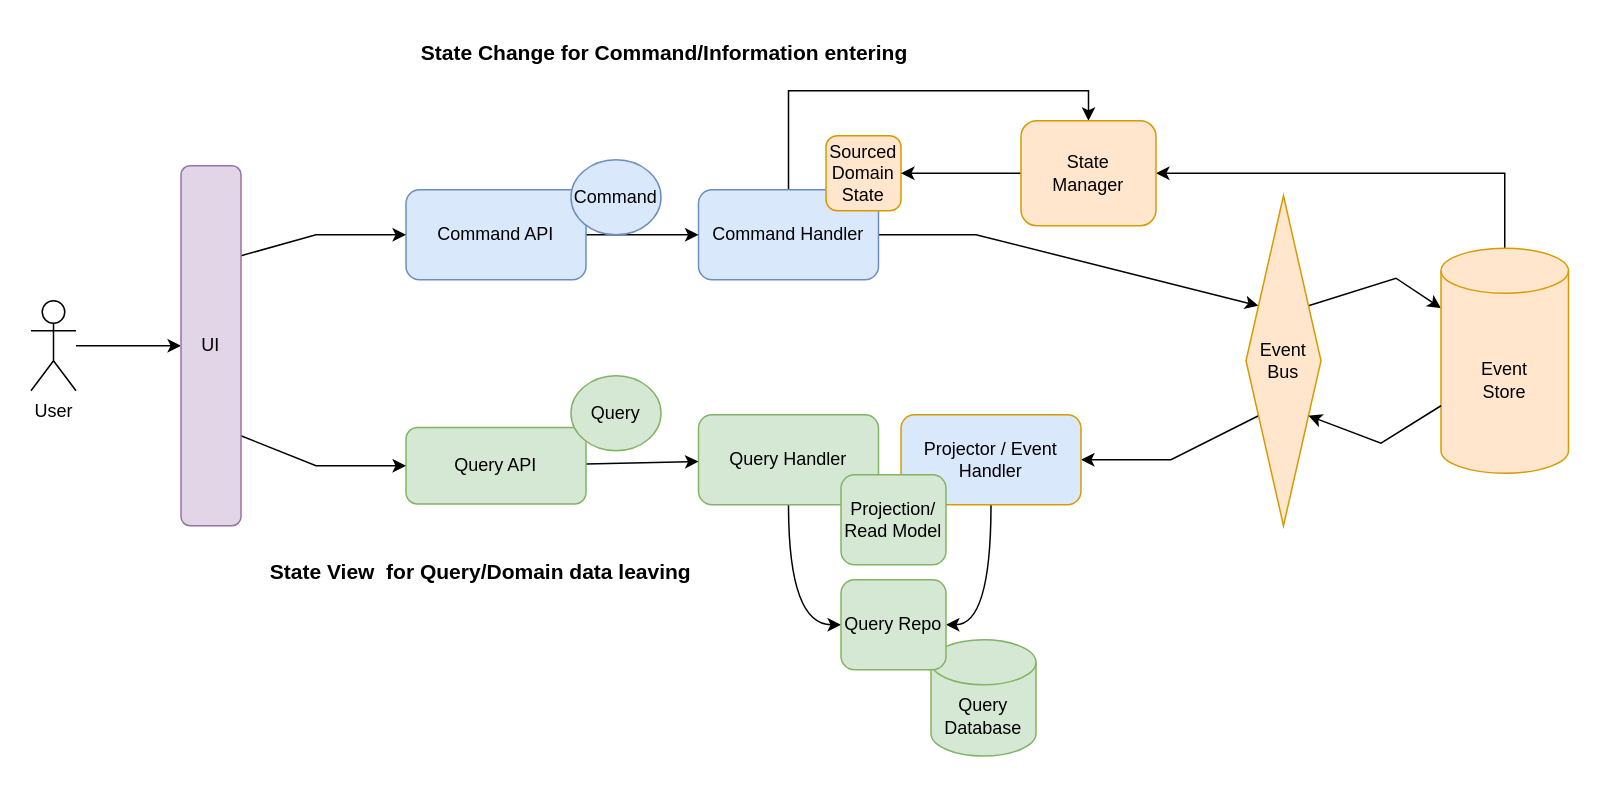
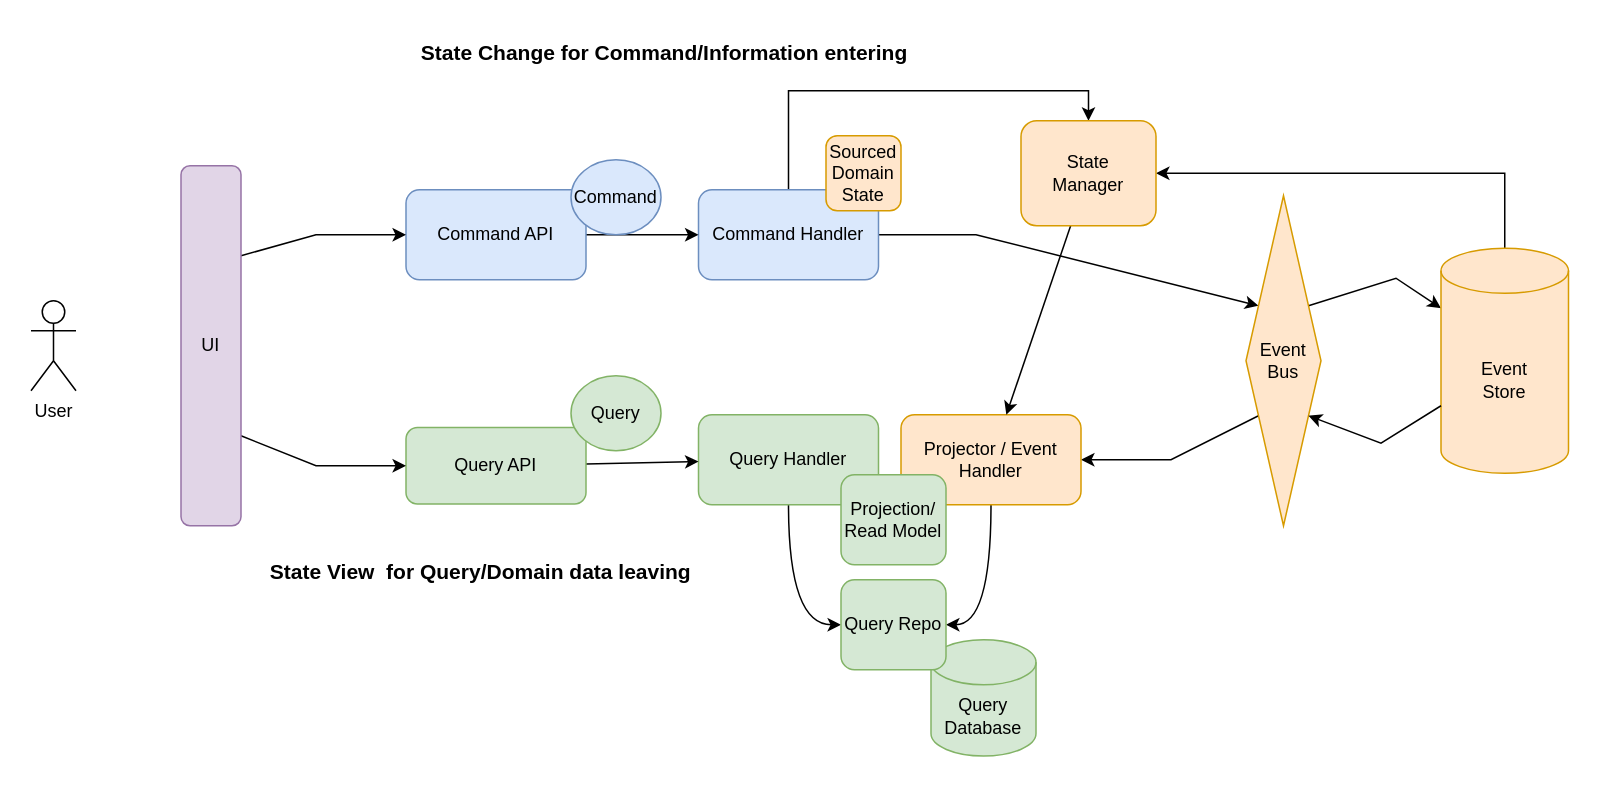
  <mxCell id="0" />
  <mxCell id="1" parent="0" />
  <mxCell id="2" style="rounded=0;orthogonalLoop=1;jettySize=auto;html=1;entryX=1;entryY=0.25;entryDx=0;entryDy=0;exitX=0;exitY=0;exitDx=0;exitDy=40;exitPerimeter=0;startArrow=classic;startFill=1;endArrow=none;endFill=0;" edge="1" parent="1" source="5" target="22"><mxGeometry relative="1" as="geometry"><Array as="points"><mxPoint x="930" y="185" /></Array></mxGeometry></mxCell>
  <mxCell id="3" style="rounded=0;orthogonalLoop=1;jettySize=auto;html=1;entryX=1;entryY=0.5;entryDx=0;entryDy=0;exitX=0;exitY=0.75;exitDx=0;exitDy=0;" edge="1" parent="1" source="22" target="15"><mxGeometry relative="1" as="geometry"><Array as="points"><mxPoint x="780" y="306" /></Array></mxGeometry></mxCell>
  <mxCell id="4" style="edgeStyle=orthogonalEdgeStyle;rounded=0;orthogonalLoop=1;jettySize=auto;html=1;entryX=1;entryY=0.5;entryDx=0;entryDy=0;exitX=0.5;exitY=0;exitDx=0;exitDy=0;exitPerimeter=0;" edge="1" parent="1" source="5" target="24"><mxGeometry relative="1" as="geometry" /></mxCell>
  <mxCell id="5" value="&lt;div&gt;Event&lt;/div&gt;&lt;div&gt;Store&lt;/div&gt;" style="shape=cylinder3;whiteSpace=wrap;html=1;boundedLbl=1;backgroundOutline=1;size=15;fillColor=#ffe6cc;strokeColor=#d79b00;" vertex="1" parent="1"><mxGeometry x="960" y="165" width="85" height="150" as="geometry" /></mxCell>
  <mxCell id="6" style="rounded=0;orthogonalLoop=1;jettySize=auto;html=1;entryX=0;entryY=0.25;entryDx=0;entryDy=0;" edge="1" parent="1" source="8" target="22"><mxGeometry relative="1" as="geometry"><Array as="points"><mxPoint x="650" y="156" /></Array></mxGeometry></mxCell>
  <mxCell id="7" style="edgeStyle=orthogonalEdgeStyle;rounded=0;orthogonalLoop=1;jettySize=auto;html=1;entryX=0.5;entryY=0;entryDx=0;entryDy=0;exitX=0.5;exitY=0;exitDx=0;exitDy=0;" edge="1" parent="1" source="8" target="24"><mxGeometry relative="1" as="geometry" /></mxCell>
  <mxCell id="8" value="Command Handler" style="rounded=1;whiteSpace=wrap;html=1;fillColor=#dae8fc;strokeColor=#6c8ebf;" vertex="1" parent="1"><mxGeometry x="465" y="126.03" width="120" height="60" as="geometry" /></mxCell>
- <mxCell id="9" style="edgeStyle=orthogonalEdgeStyle;rounded=0;orthogonalLoop=1;jettySize=auto;html=1;entryX=0;entryY=0.5;entryDx=0;entryDy=0;" edge="1" parent="1" source="10" target="27"><mxGeometry relative="1" as="geometry" /></mxCell>
  <mxCell id="10" value="User" style="shape=umlActor;verticalLabelPosition=bottom;verticalAlign=top;html=1;outlineConnect=0;" vertex="1" parent="1"><mxGeometry x="20" y="200" width="30" height="60" as="geometry" /></mxCell>
  <mxCell id="11" value="Sourced Domain State" style="rounded=1;whiteSpace=wrap;html=1;fillColor=#ffe6cc;strokeColor=#d79b00;direction=south;" vertex="1" parent="1"><mxGeometry x="550" y="90" width="50" height="50" as="geometry" /></mxCell>
  <mxCell id="12" style="edgeStyle=orthogonalEdgeStyle;rounded=0;orthogonalLoop=1;jettySize=auto;html=1;entryX=0;entryY=0.5;entryDx=0;entryDy=0;curved=1;" edge="1" parent="1" source="13" target="29"><mxGeometry relative="1" as="geometry" /></mxCell>
  <mxCell id="13" value="Query Handler" style="rounded=1;whiteSpace=wrap;html=1;fillColor=#d5e8d4;strokeColor=#82b366;" vertex="1" parent="1"><mxGeometry x="465" y="276.03" width="120" height="60" as="geometry" /></mxCell>
  <mxCell id="14" style="edgeStyle=orthogonalEdgeStyle;rounded=0;orthogonalLoop=1;jettySize=auto;html=1;entryX=1;entryY=0.5;entryDx=0;entryDy=0;curved=1;entryPerimeter=0;" edge="1" parent="1" source="15" target="29"><mxGeometry relative="1" as="geometry" /></mxCell>
- <mxCell id="15" value="Projector / Event Handler" style="rounded=1;whiteSpace=wrap;html=1;fillColor=#dae8fc;strokeColor=#d79b00;" vertex="1" parent="1"><mxGeometry x="600" y="276.03" width="120" height="60" as="geometry" /></mxCell>
+ <mxCell id="15" value="Projector / Event Handler" style="rounded=1;whiteSpace=wrap;html=1;fillColor=#ffe6cc;strokeColor=#d79b00;" vertex="1" parent="1"><mxGeometry x="600" y="276.03" width="120" height="60" as="geometry" /></mxCell>
  <mxCell id="16" value="&lt;div&gt;Projection/&lt;/div&gt;Read Model" style="rounded=1;whiteSpace=wrap;html=1;fillColor=#d5e8d4;strokeColor=#82b366;" vertex="1" parent="1"><mxGeometry x="560" y="316.03" width="70" height="60" as="geometry" /></mxCell>
  <mxCell id="17" style="rounded=0;orthogonalLoop=1;jettySize=auto;html=1;entryX=0;entryY=0.5;entryDx=0;entryDy=0;" edge="1" parent="1" source="18" target="8"><mxGeometry relative="1" as="geometry" /></mxCell>
  <mxCell id="18" value="Command API" style="rounded=1;whiteSpace=wrap;html=1;fillColor=#dae8fc;strokeColor=#6c8ebf;" vertex="1" parent="1"><mxGeometry x="270" y="126.03" width="120" height="60" as="geometry" /></mxCell>
  <mxCell id="19" style="rounded=0;orthogonalLoop=1;jettySize=auto;html=1;" edge="1" parent="1" source="20" target="13"><mxGeometry relative="1" as="geometry" /></mxCell>
  <mxCell id="20" value="Query API" style="rounded=1;whiteSpace=wrap;html=1;fillColor=#d5e8d4;strokeColor=#82b366;" vertex="1" parent="1"><mxGeometry x="270" y="284.5" width="120" height="51" as="geometry" /></mxCell>
  <mxCell id="21" value="&lt;div&gt;Query&lt;/div&gt;&lt;div&gt;Database&lt;/div&gt;" style="shape=cylinder3;whiteSpace=wrap;html=1;boundedLbl=1;backgroundOutline=1;size=15;fillColor=#d5e8d4;strokeColor=#82b366;" vertex="1" parent="1"><mxGeometry x="620" y="426.03" width="70" height="77.5" as="geometry" /></mxCell>
  <mxCell id="22" value="&lt;div&gt;Event&lt;/div&gt;&lt;div&gt;Bus&lt;/div&gt;" style="rhombus;whiteSpace=wrap;html=1;fillColor=#ffe6cc;strokeColor=#d79b00;" vertex="1" parent="1"><mxGeometry x="830" y="130" width="50" height="220" as="geometry" /></mxCell>
- <mxCell id="23" style="rounded=0;orthogonalLoop=1;jettySize=auto;html=1;entryX=0.5;entryY=0;entryDx=0;entryDy=0;" edge="1" parent="1" source="24" target="11"><mxGeometry relative="1" as="geometry" /></mxCell>
+ <mxCell id="23" style="rounded=0;orthogonalLoop=1;jettySize=auto;html=1;" edge="1" parent="1" source="24" target="15"><mxGeometry relative="1" as="geometry" /></mxCell>
  <mxCell id="24" value="&lt;div&gt;State&lt;/div&gt;&lt;div&gt;Manager&lt;/div&gt;" style="rounded=1;whiteSpace=wrap;html=1;fillColor=#ffe6cc;strokeColor=#d79b00;" vertex="1" parent="1"><mxGeometry x="680" y="80" width="90" height="70" as="geometry" /></mxCell>
  <mxCell id="25" style="rounded=0;orthogonalLoop=1;jettySize=auto;html=1;exitX=1;exitY=0.75;exitDx=0;exitDy=0;" edge="1" parent="1" source="27" target="20"><mxGeometry relative="1" as="geometry"><mxPoint x="160" y="306.03" as="sourcePoint" /><Array as="points"><mxPoint x="210" y="310" /></Array></mxGeometry></mxCell>
  <mxCell id="26" style="rounded=0;orthogonalLoop=1;jettySize=auto;html=1;entryX=0;entryY=0.5;entryDx=0;entryDy=0;exitX=1;exitY=0.25;exitDx=0;exitDy=0;" edge="1" parent="1" source="27" target="18"><mxGeometry relative="1" as="geometry"><Array as="points"><mxPoint x="210" y="156" /></Array></mxGeometry></mxCell>
  <mxCell id="27" value="UI" style="rounded=1;whiteSpace=wrap;html=1;fillColor=#e1d5e7;strokeColor=#9673a6;" vertex="1" parent="1"><mxGeometry x="120" y="110" width="40" height="240" as="geometry" /></mxCell>
  <mxCell id="28" style="rounded=0;orthogonalLoop=1;jettySize=auto;html=1;exitX=1;exitY=0.75;exitDx=0;exitDy=0;entryX=0;entryY=0;entryDx=0;entryDy=105;entryPerimeter=0;startArrow=classic;startFill=1;endArrow=none;endFill=0;" edge="1" parent="1" source="22" target="5"><mxGeometry relative="1" as="geometry"><Array as="points"><mxPoint x="920" y="295" /></Array></mxGeometry></mxCell>
  <mxCell id="29" value="Query Repo" style="rounded=1;whiteSpace=wrap;html=1;fillColor=#d5e8d4;strokeColor=#82b366;" vertex="1" parent="1"><mxGeometry x="560" y="386.03" width="70" height="60" as="geometry" /></mxCell>
  <mxCell id="30" value="Command" style="ellipse;whiteSpace=wrap;html=1;fillColor=#dae8fc;strokeColor=#6c8ebf;" vertex="1" parent="1"><mxGeometry x="380" y="106.03" width="60" height="50" as="geometry" /></mxCell>
  <mxCell id="31" value="Query" style="ellipse;whiteSpace=wrap;html=1;fillColor=#d5e8d4;strokeColor=#82b366;" vertex="1" parent="1"><mxGeometry x="380" y="250" width="60" height="50" as="geometry" /></mxCell>
  <mxCell id="32" value="&lt;font style=&quot;font-size: 14px;&quot;&gt;State Change for Command/Information entering&lt;/font&gt;" style="text;html=1;whiteSpace=wrap;strokeColor=none;fillColor=none;align=center;verticalAlign=middle;rounded=0;fontStyle=1" vertex="1" parent="1"><mxGeometry x="270" y="20" width="345" height="30" as="geometry" /></mxCell>
  <mxCell id="33" value="&lt;font style=&quot;font-size: 14px;&quot;&gt;State View&amp;nbsp; for Query/Domain data leaving&lt;/font&gt;" style="text;html=1;whiteSpace=wrap;strokeColor=none;fillColor=none;align=center;verticalAlign=middle;rounded=0;fontStyle=1" vertex="1" parent="1"><mxGeometry x="165" y="366.03" width="310" height="30" as="geometry" /></mxCell>
